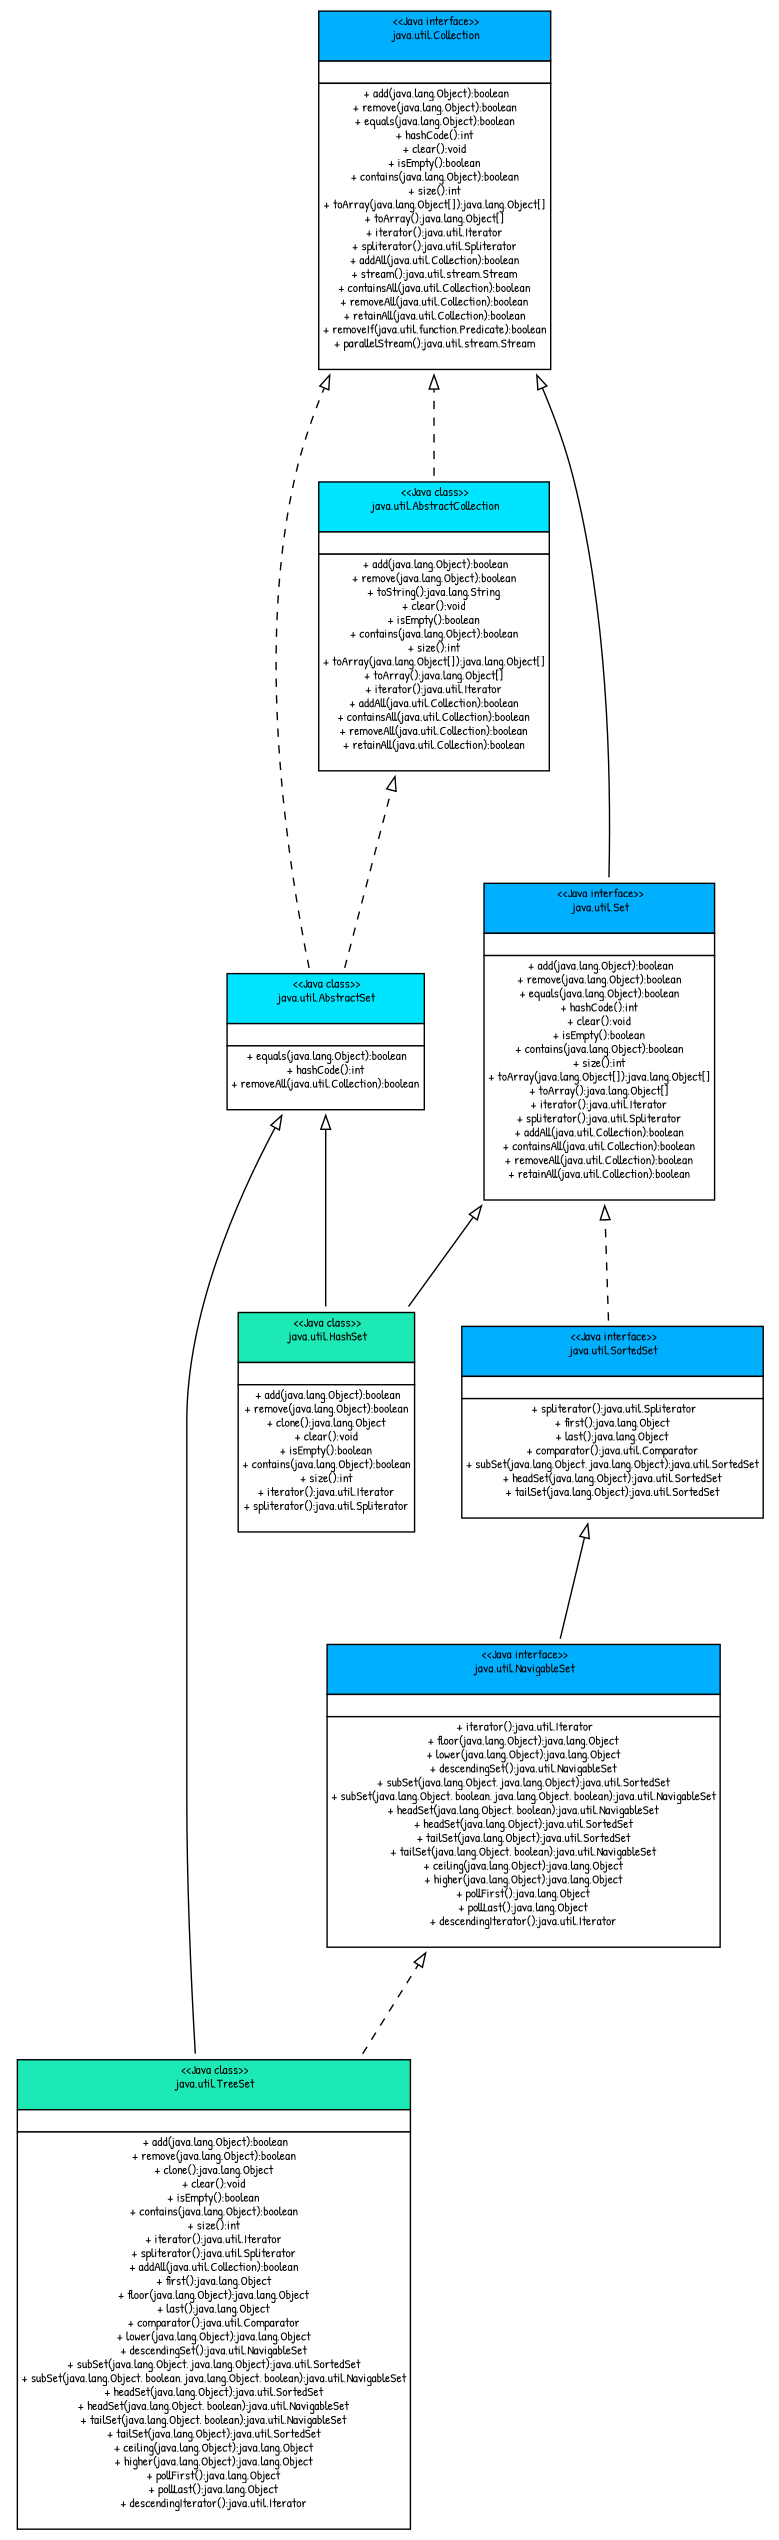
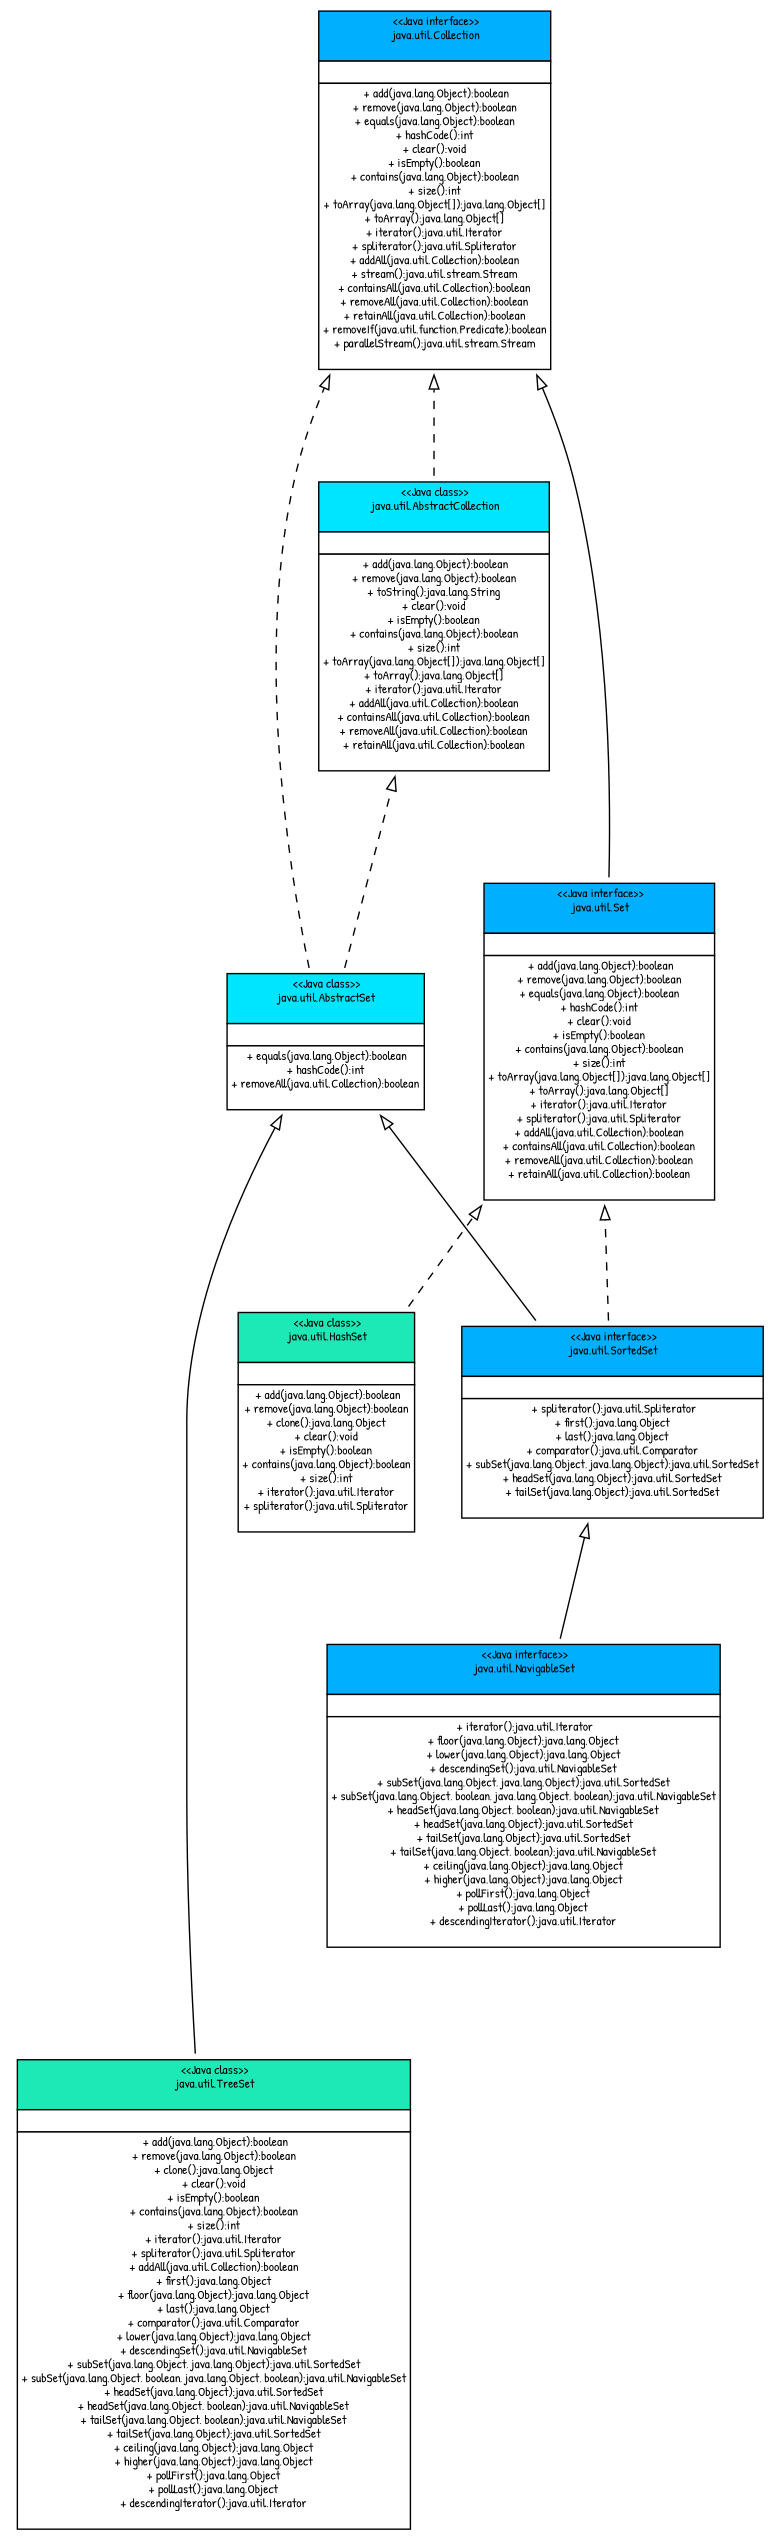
  digraph {
    fontname="Patrick Hand"
    rankdir=BT
    node [fontname="Patrick Hand" fontsize=9 shape=plaintext]
    edge [arrowhead=empty fontname="Patrick Hand" fontsize=9 minlen=2 style=dashed]
    n1 [label=<<table  border='0'  cellborder='1'  cellspacing='0'> <tr><td  bgcolor='#1DE9B6'> &lt;&lt;Java class&gt;&gt;<br/> java.util.HashSet<br/>  </td> </tr> <tr><td  bgcolor='#FFFFFF'>  </td> </tr> <tr><td  bgcolor='#FFFFFF'> + add(java.lang.Object):boolean<br/>+ remove(java.lang.Object):boolean<br/>+ clone():java.lang.Object<br/>+ clear():void<br/>+ isEmpty():boolean<br/>+ contains(java.lang.Object):boolean<br/>+ size():int<br/>+ iterator():java.util.Iterator<br/>+ spliterator():java.util.Spliterator<br/> </td> </tr> </table> >]
    n2 [label=<<table  border='0'  cellborder='1'  cellspacing='0'> <tr><td  bgcolor='#00E5FF'> &lt;&lt;Java class&gt;&gt;<br/> java.util.AbstractSet<br/>  </td> </tr> <tr><td  bgcolor='#FFFFFF'>  </td> </tr> <tr><td  bgcolor='#FFFFFF'> + equals(java.lang.Object):boolean<br/>+ hashCode():int<br/>+ removeAll(java.util.Collection):boolean<br/> </td> </tr> </table> >]
    n3 [label=<<table  border='0'  cellborder='1'  cellspacing='0'> <tr><td  bgcolor='#00B0FF'> &lt;&lt;Java interface&gt;&gt;<br/> java.util.Set<br/>  </td> </tr> <tr><td  bgcolor='#FFFFFF'>  </td> </tr> <tr><td  bgcolor='#FFFFFF'> + add(java.lang.Object):boolean<br/>+ remove(java.lang.Object):boolean<br/>+ equals(java.lang.Object):boolean<br/>+ hashCode():int<br/>+ clear():void<br/>+ isEmpty():boolean<br/>+ contains(java.lang.Object):boolean<br/>+ size():int<br/>+ toArray(java.lang.Object[]):java.lang.Object[]<br/>+ toArray():java.lang.Object[]<br/>+ iterator():java.util.Iterator<br/>+ spliterator():java.util.Spliterator<br/>+ addAll(java.util.Collection):boolean<br/>+ containsAll(java.util.Collection):boolean<br/>+ removeAll(java.util.Collection):boolean<br/>+ retainAll(java.util.Collection):boolean<br/> </td> </tr> </table> >]
    n4 [label=<<table  border='0'  cellborder='1'  cellspacing='0'> <tr><td  bgcolor='#00E5FF'> &lt;&lt;Java class&gt;&gt;<br/> java.util.AbstractCollection<br/>  </td> </tr> <tr><td  bgcolor='#FFFFFF'>  </td> </tr> <tr><td  bgcolor='#FFFFFF'> + add(java.lang.Object):boolean<br/>+ remove(java.lang.Object):boolean<br/>+ toString():java.lang.String<br/>+ clear():void<br/>+ isEmpty():boolean<br/>+ contains(java.lang.Object):boolean<br/>+ size():int<br/>+ toArray(java.lang.Object[]):java.lang.Object[]<br/>+ toArray():java.lang.Object[]<br/>+ iterator():java.util.Iterator<br/>+ addAll(java.util.Collection):boolean<br/>+ containsAll(java.util.Collection):boolean<br/>+ removeAll(java.util.Collection):boolean<br/>+ retainAll(java.util.Collection):boolean<br/> </td> </tr> </table> >]
    n5 [label=<<table  border='0'  cellborder='1'  cellspacing='0'> <tr><td  bgcolor='#00B0FF'> &lt;&lt;Java interface&gt;&gt;<br/> java.util.Collection<br/>  </td> </tr> <tr><td  bgcolor='#FFFFFF'>  </td> </tr> <tr><td  bgcolor='#FFFFFF'> + add(java.lang.Object):boolean<br/>+ remove(java.lang.Object):boolean<br/>+ equals(java.lang.Object):boolean<br/>+ hashCode():int<br/>+ clear():void<br/>+ isEmpty():boolean<br/>+ contains(java.lang.Object):boolean<br/>+ size():int<br/>+ toArray(java.lang.Object[]):java.lang.Object[]<br/>+ toArray():java.lang.Object[]<br/>+ iterator():java.util.Iterator<br/>+ spliterator():java.util.Spliterator<br/>+ addAll(java.util.Collection):boolean<br/>+ stream():java.util.stream.Stream<br/>+ containsAll(java.util.Collection):boolean<br/>+ removeAll(java.util.Collection):boolean<br/>+ retainAll(java.util.Collection):boolean<br/>+ removeIf(java.util.function.Predicate):boolean<br/>+ parallelStream():java.util.stream.Stream<br/> </td> </tr> </table> >]
    n6 [label=<<table  border='0'  cellborder='1'  cellspacing='0'> <tr><td  bgcolor='#1DE9B6'> &lt;&lt;Java class&gt;&gt;<br/> java.util.TreeSet<br/>  </td> </tr> <tr><td  bgcolor='#FFFFFF'>  </td> </tr> <tr><td  bgcolor='#FFFFFF'> + add(java.lang.Object):boolean<br/>+ remove(java.lang.Object):boolean<br/>+ clone():java.lang.Object<br/>+ clear():void<br/>+ isEmpty():boolean<br/>+ contains(java.lang.Object):boolean<br/>+ size():int<br/>+ iterator():java.util.Iterator<br/>+ spliterator():java.util.Spliterator<br/>+ addAll(java.util.Collection):boolean<br/>+ first():java.lang.Object<br/>+ floor(java.lang.Object):java.lang.Object<br/>+ last():java.lang.Object<br/>+ comparator():java.util.Comparator<br/>+ lower(java.lang.Object):java.lang.Object<br/>+ descendingSet():java.util.NavigableSet<br/>+ subSet(java.lang.Object, java.lang.Object):java.util.SortedSet<br/>+ subSet(java.lang.Object, boolean, java.lang.Object, boolean):java.util.NavigableSet<br/>+ headSet(java.lang.Object):java.util.SortedSet<br/>+ headSet(java.lang.Object, boolean):java.util.NavigableSet<br/>+ tailSet(java.lang.Object, boolean):java.util.NavigableSet<br/>+ tailSet(java.lang.Object):java.util.SortedSet<br/>+ ceiling(java.lang.Object):java.lang.Object<br/>+ higher(java.lang.Object):java.lang.Object<br/>+ pollFirst():java.lang.Object<br/>+ pollLast():java.lang.Object<br/>+ descendingIterator():java.util.Iterator<br/> </td> </tr> </table> >]
    n7 [label=<<table  border='0'  cellborder='1'  cellspacing='0'> <tr><td  bgcolor='#00B0FF'> &lt;&lt;Java interface&gt;&gt;<br/> java.util.NavigableSet<br/>  </td> </tr> <tr><td  bgcolor='#FFFFFF'>  </td> </tr> <tr><td  bgcolor='#FFFFFF'> + iterator():java.util.Iterator<br/>+ floor(java.lang.Object):java.lang.Object<br/>+ lower(java.lang.Object):java.lang.Object<br/>+ descendingSet():java.util.NavigableSet<br/>+ subSet(java.lang.Object, java.lang.Object):java.util.SortedSet<br/>+ subSet(java.lang.Object, boolean, java.lang.Object, boolean):java.util.NavigableSet<br/>+ headSet(java.lang.Object, boolean):java.util.NavigableSet<br/>+ headSet(java.lang.Object):java.util.SortedSet<br/>+ tailSet(java.lang.Object):java.util.SortedSet<br/>+ tailSet(java.lang.Object, boolean):java.util.NavigableSet<br/>+ ceiling(java.lang.Object):java.lang.Object<br/>+ higher(java.lang.Object):java.lang.Object<br/>+ pollFirst():java.lang.Object<br/>+ pollLast():java.lang.Object<br/>+ descendingIterator():java.util.Iterator<br/> </td> </tr> </table> >]
    n8 [label=<<table  border='0'  cellborder='1'  cellspacing='0'> <tr><td  bgcolor='#00B0FF'> &lt;&lt;Java interface&gt;&gt;<br/> java.util.SortedSet<br/>  </td> </tr> <tr><td  bgcolor='#FFFFFF'>  </td> </tr> <tr><td  bgcolor='#FFFFFF'> + spliterator():java.util.Spliterator<br/>+ first():java.lang.Object<br/>+ last():java.lang.Object<br/>+ comparator():java.util.Comparator<br/>+ subSet(java.lang.Object, java.lang.Object):java.util.SortedSet<br/>+ headSet(java.lang.Object):java.util.SortedSet<br/>+ tailSet(java.lang.Object):java.util.SortedSet<br/> </td> </tr> </table> >]
-   n1 -> n2 [style=""]
-   n1 -> n3 [style=solid]
+   n8 -> n2 [style=""]
+   n1 -> n3
    n2 -> n4
    n2 -> n5
    n3 -> n5 [style=solid]
    n4 -> n5
    n6 -> n2 [style=""]
-   n6 -> n7
    n7 -> n8 [style=solid]
    n8 -> n3
  }
